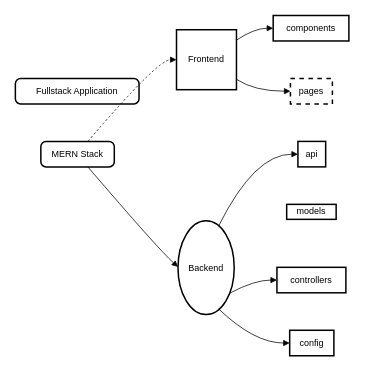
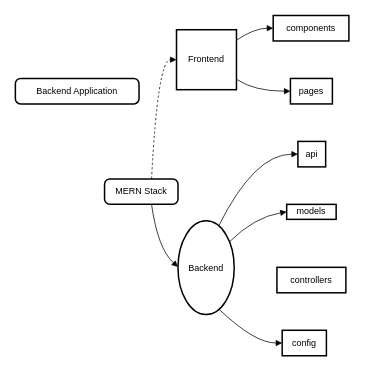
  <mxCell id="0" />
  <mxCell id="1" parent="0" />
- <mxCell id="2" value="Fullstack Application" style="rounded=1;absoluteArcSize=1;arcSize=14;whiteSpace=wrap;strokeWidth=2;" vertex="1" parent="1"><mxGeometry y="104" width="165" height="34" as="geometry" x="20" /></mxCell>
- <mxCell id="3" value="MERN Stack" style="rounded=1;absoluteArcSize=1;arcSize=14;whiteSpace=wrap;strokeWidth=2;" vertex="1" parent="1"><mxGeometry x="54" y="188" width="98" height="34" as="geometry" /></mxCell>
+ <mxCell id="2" value="Backend Application" style="rounded=1;absoluteArcSize=1;arcSize=14;whiteSpace=wrap;strokeWidth=2;" vertex="1" parent="1"><mxGeometry y="104" width="165" height="34" as="geometry" x="20" /></mxCell>
+ <mxCell id="3" value="MERN Stack" style="rounded=1;absoluteArcSize=1;arcSize=14;whiteSpace=wrap;strokeWidth=2;" vertex="1" parent="1"><mxGeometry x="139" y="238" width="98" height="34" as="geometry" /></mxCell>
  <mxCell id="4" value="Frontend" style="aspect=fixed;strokeWidth=2;whiteSpace=wrap;rounded=0;" vertex="1" parent="1"><mxGeometry x="235" y="39" width="80" height="80" as="geometry" /></mxCell>
  <mxCell id="5" value="Backend" style="ellipse;aspect=fixed;strokeWidth=2;whiteSpace=wrap;" vertex="1" parent="1"><mxGeometry x="237" y="294" width="75" height="125" as="geometry" /></mxCell>
  <mxCell id="6" value="components" style="whiteSpace=wrap;strokeWidth=2;" vertex="1" parent="1"><mxGeometry x="364" width="101" height="34" as="geometry" y="20" /></mxCell>
- <mxCell id="7" value="pages" style="whiteSpace=wrap;strokeWidth=2;dashed=1;" vertex="1" parent="1"><mxGeometry x="387" y="104" width="56" height="34" as="geometry" /></mxCell>
+ <mxCell id="7" value="pages" style="whiteSpace=wrap;strokeWidth=2;" vertex="1" parent="1"><mxGeometry x="387" y="104" width="56" height="34" as="geometry" /></mxCell>
  <mxCell id="8" value="api" style="whiteSpace=wrap;strokeWidth=2;" vertex="1" parent="1"><mxGeometry x="397" y="188" width="37" height="34" as="geometry" /></mxCell>
  <mxCell id="9" value="models" style="whiteSpace=wrap;strokeWidth=2;" vertex="1" parent="1"><mxGeometry x="382" y="272" width="66" height="20" as="geometry" /></mxCell>
  <mxCell id="10" value="controllers" style="whiteSpace=wrap;strokeWidth=2;" vertex="1" parent="1"><mxGeometry x="369" y="356" width="92" height="34" as="geometry" /></mxCell>
- <mxCell id="11" value="config" style="whiteSpace=wrap;strokeWidth=2;" vertex="1" parent="1"><mxGeometry x="386" y="440" width="59" height="34" as="geometry" /></mxCell>
+ <mxCell id="11" value="config" style="whiteSpace=wrap;strokeWidth=2;" vertex="1" parent="1"><mxGeometry x="376" y="440" width="59" height="34" as="geometry" /></mxCell>
  <mxCell id="12" value="" style="curved=1;startArrow=none;endArrow=block;exitX=0.64;exitY=0;entryX=0;entryY=0.5;dashed=1;" edge="1" parent="1" source="3" target="4"><mxGeometry relative="1" as="geometry"><Array as="points"><mxPoint x="210" y="79" /></Array></mxGeometry></mxCell>
  <mxCell id="13" value="" style="curved=1;startArrow=none;endArrow=block;exitX=0.64;exitY=1;entryX=0;entryY=0.49;" edge="1" parent="1" source="3" target="5"><mxGeometry relative="1" as="geometry"><Array as="points"><mxPoint x="210" y="331" /></Array></mxGeometry></mxCell>
  <mxCell id="14" value="" style="curved=1;startArrow=none;endArrow=block;exitX=0.99;exitY=0.18;entryX=0;entryY=0.5;" edge="1" parent="1" source="4" target="6"><mxGeometry relative="1" as="geometry"><Array as="points"><mxPoint x="339" y="37" /></Array></mxGeometry></mxCell>
  <mxCell id="15" value="" style="curved=1;startArrow=none;endArrow=block;exitX=0.99;exitY=0.82;entryX=0.01;entryY=0.5;" edge="1" parent="1" source="4" target="7"><mxGeometry relative="1" as="geometry"><Array as="points"><mxPoint x="339" y="121" /></Array></mxGeometry></mxCell>
  <mxCell id="16" value="" style="curved=1;startArrow=none;endArrow=block;exitX=0.76;exitY=-0.01;entryX=-0.01;entryY=0.5;" edge="1" parent="1" source="5" target="8"><mxGeometry relative="1" as="geometry"><Array as="points"><mxPoint x="339" y="205" /></Array></mxGeometry></mxCell>
- <mxCell id="18" value="" style="curved=1;startArrow=none;endArrow=block;exitX=1;exitY=0.82;entryX=0;entryY=0.5;" edge="1" parent="1" source="5" target="10"><mxGeometry relative="1" as="geometry"><Array as="points"><mxPoint x="339" y="373" /></Array></mxGeometry></mxCell>
+ <mxCell id="17" value="" style="curved=1;startArrow=none;endArrow=block;exitX=1;exitY=0.17;entryX=0;entryY=0.5;" edge="1" parent="1" source="5" target="9"><mxGeometry relative="1" as="geometry"><Array as="points"><mxPoint x="339" y="289" /></Array></mxGeometry></mxCell>
  <mxCell id="19" value="" style="curved=1;startArrow=none;endArrow=block;exitX=0.76;exitY=0.99;entryX=0;entryY=0.5;" edge="1" parent="1" source="5" target="11"><mxGeometry relative="1" as="geometry"><Array as="points"><mxPoint x="339" y="457" /></Array></mxGeometry></mxCell>
